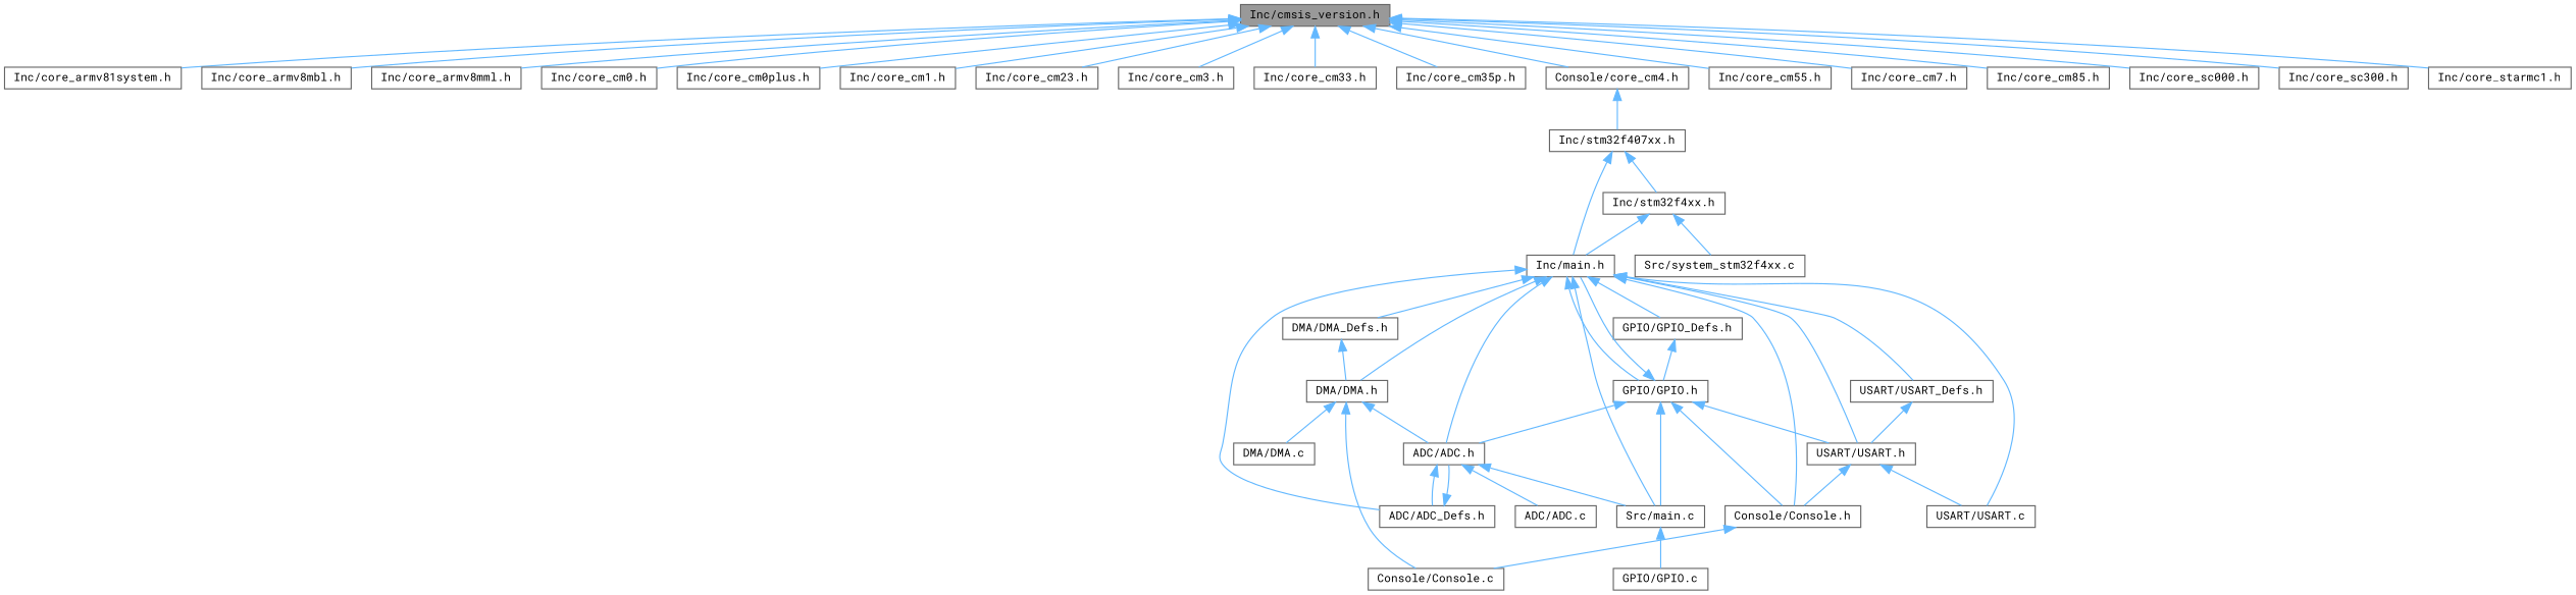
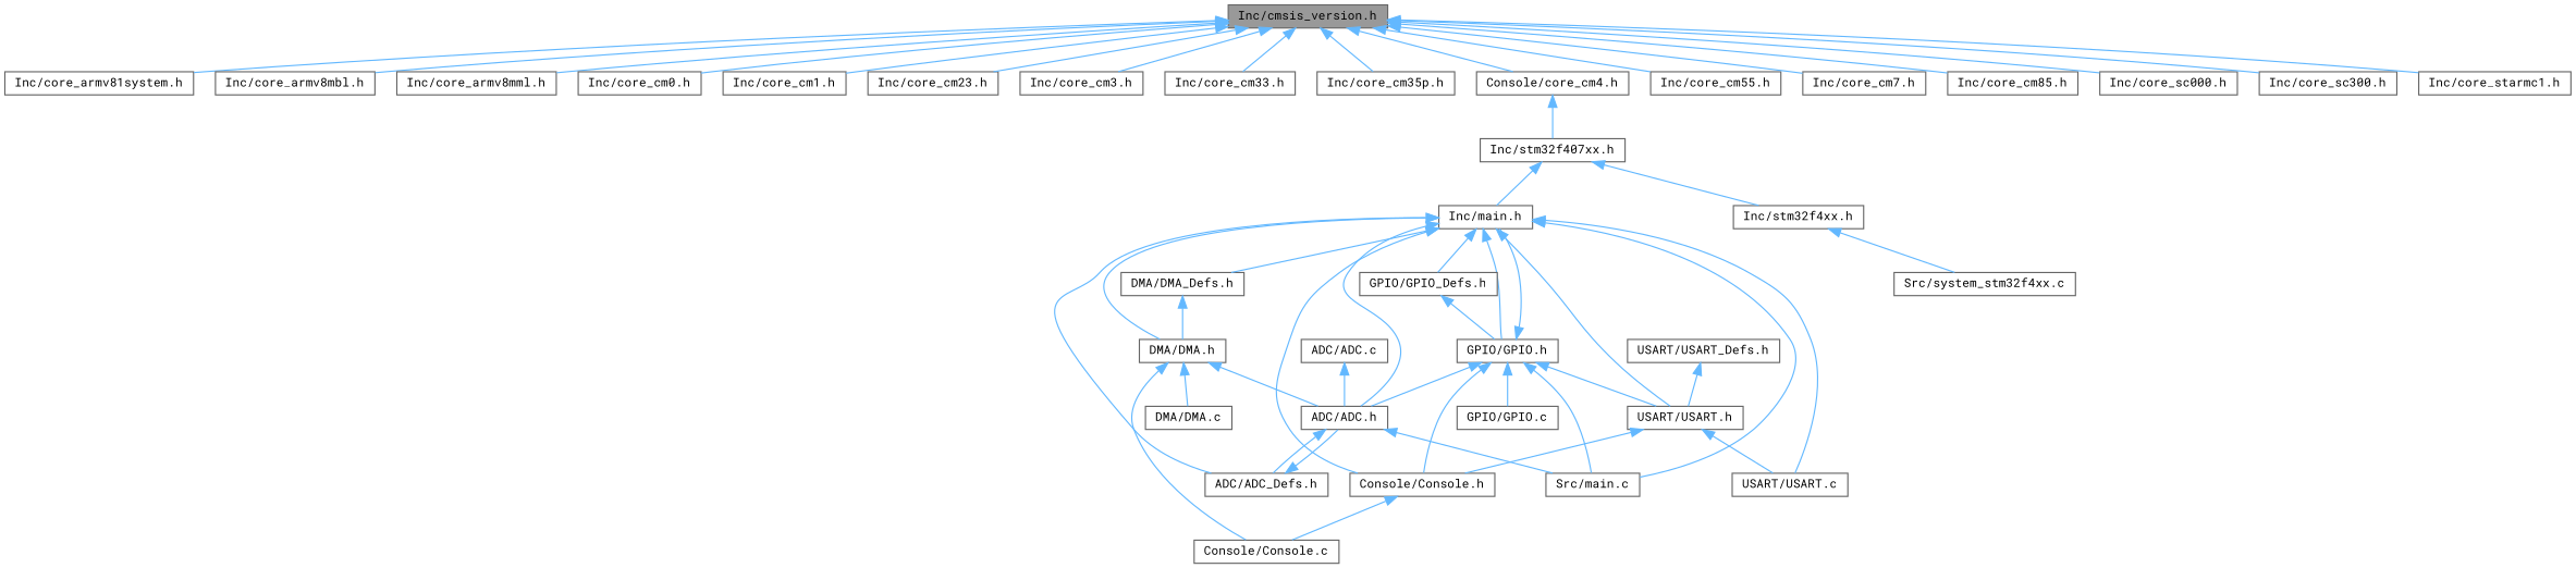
  digraph {
    fontname="Roboto Mono"
    node [color=grey40 fillcolor=white fontname="Roboto Mono" fontsize=10 shape=box style=filled]
    edge [color=steelblue1 dir=back fontname="Roboto Mono" fontsize=10 labelfontname=Helvetica labelfontsize=10 style=solid]
    n1 [color=gray40 fillcolor=grey60 fontcolor=black height=0.2 label="Inc/cmsis_version.h" width=0.4]
    n2 [height=0.2 label="Inc/core_armv81system.h" width=0.4]
    n3 [height=0.2 label="Inc/core_armv8mbl.h" width=0.4]
    n4 [height=0.2 label="Inc/core_armv8mml.h" width=0.4]
    n5 [height=0.2 label="Inc/core_cm0.h" width=0.4]
-   n6 [height=0.2 label="Inc/core_cm0plus.h" width=0.4]
    n7 [height=0.2 label="Inc/core_cm1.h" width=0.4]
    n8 [height=0.2 label="Inc/core_cm23.h" width=0.4]
    n9 [height=0.2 label="Inc/core_cm3.h" width=0.4]
    n10 [height=0.2 label="Inc/core_cm33.h" width=0.4]
    n11 [height=0.2 label="Inc/core_cm35p.h" width=0.4]
    n12 [height=0.2 label="Console/core_cm4.h" width=0.4]
    n13 [height=0.2 label="Inc/core_cm55.h" width=0.4]
    n14 [height=0.2 label="Inc/core_cm7.h" width=0.4]
    n15 [height=0.2 label="Inc/core_cm85.h" width=0.4]
    n16 [height=0.2 label="Inc/core_sc000.h" width=0.4]
    n17 [height=0.2 label="Inc/core_sc300.h" width=0.4]
    n18 [height=0.2 label="Inc/core_starmc1.h" width=0.4]
    n19 [height=0.2 label="Inc/stm32f407xx.h" width=0.4]
    n20 [height=0.2 label="Inc/main.h" width=0.4]
    n21 [height=0.2 label="Inc/stm32f4xx.h" width=0.4]
    n22 [height=0.2 label="ADC/ADC.h" width=0.4]
    n23 [height=0.2 label="ADC/ADC_Defs.h" width=0.4]
    n24 [height=0.2 label="Src/main.c" width=0.4]
    n25 [height=0.2 label="Console/Console.h" width=0.4]
    n26 [height=0.2 label="DMA/DMA.h" width=0.4]
    n27 [height=0.2 label="DMA/DMA_Defs.h" width=0.4]
    n28 [height=0.2 label="GPIO/GPIO.h" width=0.4]
    n29 [height=0.2 label="USART/USART.h" width=0.4]
    n30 [height=0.2 label="USART/USART.c" width=0.4]
    n31 [height=0.2 label="GPIO/GPIO_Defs.h" width=0.4]
    n32 [height=0.2 label="USART/USART_Defs.h" width=0.4]
    n33 [height=0.2 label="Src/system_stm32f4xx.c" width=0.4]
    n34 [height=0.2 label="ADC/ADC.c" width=0.4]
    n35 [height=0.2 label="Console/Console.c" width=0.4]
    n36 [height=0.2 label="DMA/DMA.c" width=0.4]
    n37 [height=0.2 label="GPIO/GPIO.c" width=0.4]
    n1 -> n2
    n1 -> n3
    n1 -> n4
    n1 -> n5
-   n1 -> n6
    n1 -> n7
    n1 -> n8
    n1 -> n9
    n1 -> n10
    n1 -> n11
    n1 -> n12
    n1 -> n13
    n1 -> n14
    n1 -> n15
    n1 -> n16
    n1 -> n17
    n1 -> n18
    n12 -> n19
    n19 -> n20
    n19 -> n21
    n20 -> n22
    n20 -> n23
    n20 -> n24
    n20 -> n25
    n20 -> n26
    n20 -> n27
    n20 -> n28
    n20 -> n29
    n20 -> n30
    n20 -> n31
-   n20 -> n32
-   n21 -> n20
    n21 -> n33
    n22 -> n23
    n22 -> n24
-   n22 -> n34
+   n34 -> n22
    n23 -> n22
    n25 -> n35
    n26 -> n22
    n26 -> n35
    n26 -> n36
    n27 -> n26
    n28 -> n20
    n28 -> n22
    n28 -> n24
    n28 -> n25
    n28 -> n29
-   n24 -> n37
+   n28 -> n37
    n29 -> n25
    n29 -> n30
    n31 -> n28
    n32 -> n29
  }
